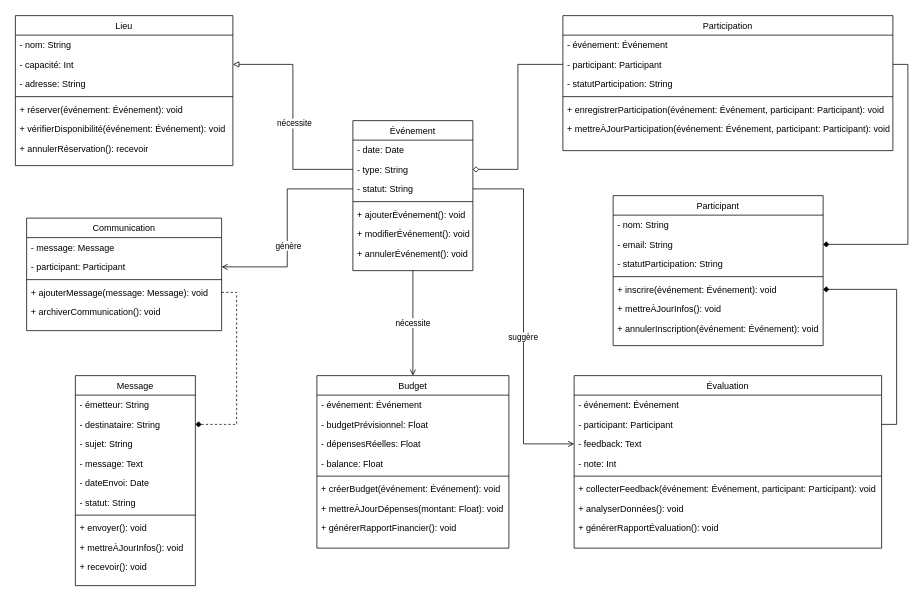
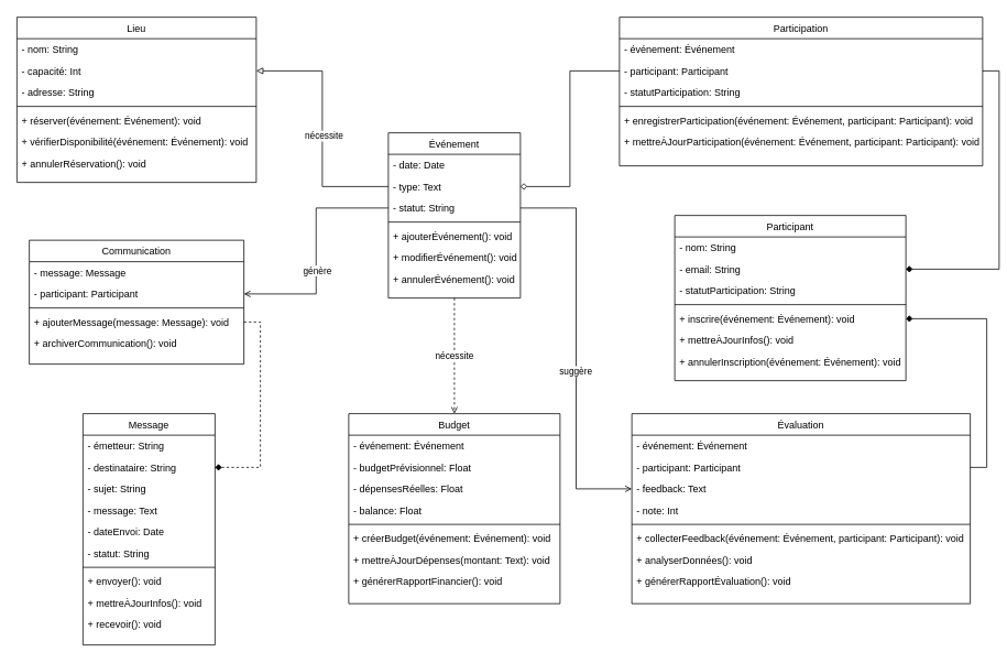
  <mxCell id="0" />
  <mxCell id="1" parent="0" />
  <mxCell id="2" value="Événement" style="swimlane;fontStyle=0;align=center;verticalAlign=top;childLayout=stackLayout;horizontal=1;startSize=26;horizontalStack=0;resizeParent=1;resizeLast=0;collapsible=1;marginBottom=0;rounded=0;shadow=0;strokeWidth=1;" parent="1" vertex="1"><mxGeometry x="470" y="160" width="160" height="200" as="geometry"><mxRectangle x="550" y="140" width="160" height="26" as="alternateBounds" /></mxGeometry></mxCell>
  <mxCell id="3" value="- date: Date" style="text;align=left;verticalAlign=top;spacingLeft=4;spacingRight=4;overflow=hidden;rotatable=0;points=[[0,0.5],[1,0.5]];portConstraint=eastwest;" parent="2" vertex="1"><mxGeometry y="26" width="160" height="26" as="geometry" /></mxCell>
- <mxCell id="4" value="- type: String" style="text;align=left;verticalAlign=top;spacingLeft=4;spacingRight=4;overflow=hidden;rotatable=0;points=[[0,0.5],[1,0.5]];portConstraint=eastwest;rounded=0;shadow=0;html=0;" parent="2" vertex="1"><mxGeometry y="52" width="160" height="26" as="geometry" /></mxCell>
+ <mxCell id="4" value="- type: Text" style="text;align=left;verticalAlign=top;spacingLeft=4;spacingRight=4;overflow=hidden;rotatable=0;points=[[0,0.5],[1,0.5]];portConstraint=eastwest;rounded=0;shadow=0;html=0;" parent="2" vertex="1"><mxGeometry y="52" width="160" height="26" as="geometry" /></mxCell>
  <mxCell id="5" value="- statut: String" style="text;align=left;verticalAlign=top;spacingLeft=4;spacingRight=4;overflow=hidden;rotatable=0;points=[[0,0.5],[1,0.5]];portConstraint=eastwest;rounded=0;shadow=0;html=0;" parent="2" vertex="1"><mxGeometry y="78" width="160" height="26" as="geometry" /></mxCell>
  <mxCell id="6" value="" style="line;html=1;strokeWidth=1;align=left;verticalAlign=middle;spacingTop=-1;spacingLeft=3;spacingRight=3;rotatable=0;labelPosition=right;points=[];portConstraint=eastwest;" parent="2" vertex="1"><mxGeometry y="104" width="160" height="8" as="geometry" /></mxCell>
  <mxCell id="7" value="+ ajouterÉvénement(): void" style="text;align=left;verticalAlign=top;spacingLeft=4;spacingRight=4;overflow=hidden;rotatable=0;points=[[0,0.5],[1,0.5]];portConstraint=eastwest;" parent="2" vertex="1"><mxGeometry y="112" width="160" height="26" as="geometry" /></mxCell>
  <mxCell id="8" value="+ modifierÉvénement(): void" style="text;align=left;verticalAlign=top;spacingLeft=4;spacingRight=4;overflow=hidden;rotatable=0;points=[[0,0.5],[1,0.5]];portConstraint=eastwest;" parent="2" vertex="1"><mxGeometry y="138" width="160" height="26" as="geometry" /></mxCell>
  <mxCell id="9" value="+ annulerÉvénement(): void" style="text;align=left;verticalAlign=top;spacingLeft=4;spacingRight=4;overflow=hidden;rotatable=0;points=[[0,0.5],[1,0.5]];portConstraint=eastwest;" vertex="1" parent="2"><mxGeometry y="164" width="160" height="26" as="geometry" /></mxCell>
  <mxCell id="10" value="Lieu" style="swimlane;fontStyle=0;align=center;verticalAlign=top;childLayout=stackLayout;horizontal=1;startSize=26;horizontalStack=0;resizeParent=1;resizeLast=0;collapsible=1;marginBottom=0;rounded=0;shadow=0;strokeWidth=1;" vertex="1" parent="1"><mxGeometry x="20" y="20" width="290" height="200" as="geometry"><mxRectangle x="550" y="140" width="160" height="26" as="alternateBounds" /></mxGeometry></mxCell>
  <mxCell id="11" value="- nom: String" style="text;align=left;verticalAlign=top;spacingLeft=4;spacingRight=4;overflow=hidden;rotatable=0;points=[[0,0.5],[1,0.5]];portConstraint=eastwest;" vertex="1" parent="10"><mxGeometry y="26" width="290" height="26" as="geometry" /></mxCell>
  <mxCell id="12" value="- capacité: Int" style="text;align=left;verticalAlign=top;spacingLeft=4;spacingRight=4;overflow=hidden;rotatable=0;points=[[0,0.5],[1,0.5]];portConstraint=eastwest;rounded=0;shadow=0;html=0;" vertex="1" parent="10"><mxGeometry y="52" width="290" height="26" as="geometry" /></mxCell>
  <mxCell id="13" value="- adresse: String" style="text;align=left;verticalAlign=top;spacingLeft=4;spacingRight=4;overflow=hidden;rotatable=0;points=[[0,0.5],[1,0.5]];portConstraint=eastwest;rounded=0;shadow=0;html=0;" vertex="1" parent="10"><mxGeometry y="78" width="290" height="26" as="geometry" /></mxCell>
  <mxCell id="14" value="" style="line;html=1;strokeWidth=1;align=left;verticalAlign=middle;spacingTop=-1;spacingLeft=3;spacingRight=3;rotatable=0;labelPosition=right;points=[];portConstraint=eastwest;" vertex="1" parent="10"><mxGeometry y="104" width="290" height="8" as="geometry" /></mxCell>
  <mxCell id="15" value="+ réserver(événement: Événement): void" style="text;align=left;verticalAlign=top;spacingLeft=4;spacingRight=4;overflow=hidden;rotatable=0;points=[[0,0.5],[1,0.5]];portConstraint=eastwest;" vertex="1" parent="10"><mxGeometry y="112" width="290" height="26" as="geometry" /></mxCell>
  <mxCell id="16" value="+ vérifierDisponibilité(événement: Événement): void" style="text;align=left;verticalAlign=top;spacingLeft=4;spacingRight=4;overflow=hidden;rotatable=0;points=[[0,0.5],[1,0.5]];portConstraint=eastwest;" vertex="1" parent="10"><mxGeometry y="138" width="290" height="26" as="geometry" /></mxCell>
- <mxCell id="17" value="+ annulerRéservation(): recevoir" style="text;align=left;verticalAlign=top;spacingLeft=4;spacingRight=4;overflow=hidden;rotatable=0;points=[[0,0.5],[1,0.5]];portConstraint=eastwest;" vertex="1" parent="10"><mxGeometry y="164" width="290" height="26" as="geometry" /></mxCell>
+ <mxCell id="17" value="+ annulerRéservation(): void" style="text;align=left;verticalAlign=top;spacingLeft=4;spacingRight=4;overflow=hidden;rotatable=0;points=[[0,0.5],[1,0.5]];portConstraint=eastwest;" vertex="1" parent="10"><mxGeometry y="164" width="290" height="26" as="geometry" /></mxCell>
  <mxCell id="18" value="Participant" style="swimlane;fontStyle=0;align=center;verticalAlign=top;childLayout=stackLayout;horizontal=1;startSize=26;horizontalStack=0;resizeParent=1;resizeLast=0;collapsible=1;marginBottom=0;rounded=0;shadow=0;strokeWidth=1;" vertex="1" parent="1"><mxGeometry x="817" y="260" width="280" height="200" as="geometry"><mxRectangle x="550" y="140" width="160" height="26" as="alternateBounds" /></mxGeometry></mxCell>
  <mxCell id="19" value="- nom: String" style="text;align=left;verticalAlign=top;spacingLeft=4;spacingRight=4;overflow=hidden;rotatable=0;points=[[0,0.5],[1,0.5]];portConstraint=eastwest;" vertex="1" parent="18"><mxGeometry y="26" width="280" height="26" as="geometry" /></mxCell>
  <mxCell id="20" value="- email: String" style="text;align=left;verticalAlign=top;spacingLeft=4;spacingRight=4;overflow=hidden;rotatable=0;points=[[0,0.5],[1,0.5]];portConstraint=eastwest;rounded=0;shadow=0;html=0;" vertex="1" parent="18"><mxGeometry y="52" width="280" height="26" as="geometry" /></mxCell>
  <mxCell id="21" value="- statutParticipation: String" style="text;align=left;verticalAlign=top;spacingLeft=4;spacingRight=4;overflow=hidden;rotatable=0;points=[[0,0.5],[1,0.5]];portConstraint=eastwest;rounded=0;shadow=0;html=0;" vertex="1" parent="18"><mxGeometry y="78" width="280" height="26" as="geometry" /></mxCell>
  <mxCell id="22" value="" style="line;html=1;strokeWidth=1;align=left;verticalAlign=middle;spacingTop=-1;spacingLeft=3;spacingRight=3;rotatable=0;labelPosition=right;points=[];portConstraint=eastwest;" vertex="1" parent="18"><mxGeometry y="104" width="280" height="8" as="geometry" /></mxCell>
  <mxCell id="23" value="+ inscrire(événement: Événement): void" style="text;align=left;verticalAlign=top;spacingLeft=4;spacingRight=4;overflow=hidden;rotatable=0;points=[[0,0.5],[1,0.5]];portConstraint=eastwest;" vertex="1" parent="18"><mxGeometry y="112" width="280" height="26" as="geometry" /></mxCell>
  <mxCell id="24" value="+ mettreÀJourInfos(): void" style="text;align=left;verticalAlign=top;spacingLeft=4;spacingRight=4;overflow=hidden;rotatable=0;points=[[0,0.5],[1,0.5]];portConstraint=eastwest;" vertex="1" parent="18"><mxGeometry y="138" width="280" height="26" as="geometry" /></mxCell>
  <mxCell id="25" value="+ annulerInscription(événement: Événement): void" style="text;align=left;verticalAlign=top;spacingLeft=4;spacingRight=4;overflow=hidden;rotatable=0;points=[[0,0.5],[1,0.5]];portConstraint=eastwest;" vertex="1" parent="18"><mxGeometry y="164" width="280" height="36" as="geometry" /></mxCell>
  <mxCell id="26" style="edgeStyle=orthogonalEdgeStyle;rounded=0;orthogonalLoop=1;jettySize=auto;html=1;entryX=1;entryY=0.5;entryDx=0;entryDy=0;exitX=1;exitY=0.5;exitDx=0;exitDy=0;endArrow=diamond;endFill=1;" edge="1" parent="1" source="29" target="20"><mxGeometry relative="1" as="geometry" /></mxCell>
  <mxCell id="27" value="Participation" style="swimlane;fontStyle=0;align=center;verticalAlign=top;childLayout=stackLayout;horizontal=1;startSize=26;horizontalStack=0;resizeParent=1;resizeLast=0;collapsible=1;marginBottom=0;rounded=0;shadow=0;strokeWidth=1;" vertex="1" parent="1"><mxGeometry x="750" y="20" width="440" height="180" as="geometry"><mxRectangle x="760" y="120" width="160" height="26" as="alternateBounds" /></mxGeometry></mxCell>
  <mxCell id="28" value="- événement: Événement" style="text;align=left;verticalAlign=top;spacingLeft=4;spacingRight=4;overflow=hidden;rotatable=0;points=[[0,0.5],[1,0.5]];portConstraint=eastwest;" vertex="1" parent="27"><mxGeometry y="26" width="440" height="26" as="geometry" /></mxCell>
  <mxCell id="29" value="- participant: Participant" style="text;align=left;verticalAlign=top;spacingLeft=4;spacingRight=4;overflow=hidden;rotatable=0;points=[[0,0.5],[1,0.5]];portConstraint=eastwest;rounded=0;shadow=0;html=0;" vertex="1" parent="27"><mxGeometry y="52" width="440" height="26" as="geometry" /></mxCell>
  <mxCell id="30" value="- statutParticipation: String" style="text;align=left;verticalAlign=top;spacingLeft=4;spacingRight=4;overflow=hidden;rotatable=0;points=[[0,0.5],[1,0.5]];portConstraint=eastwest;rounded=0;shadow=0;html=0;" vertex="1" parent="27"><mxGeometry y="78" width="440" height="26" as="geometry" /></mxCell>
  <mxCell id="31" value="" style="line;html=1;strokeWidth=1;align=left;verticalAlign=middle;spacingTop=-1;spacingLeft=3;spacingRight=3;rotatable=0;labelPosition=right;points=[];portConstraint=eastwest;" vertex="1" parent="27"><mxGeometry y="104" width="440" height="8" as="geometry" /></mxCell>
  <mxCell id="32" value="+ enregistrerParticipation(événement: Événement, participant: Participant): void" style="text;align=left;verticalAlign=top;spacingLeft=4;spacingRight=4;overflow=hidden;rotatable=0;points=[[0,0.5],[1,0.5]];portConstraint=eastwest;" vertex="1" parent="27"><mxGeometry y="112" width="440" height="26" as="geometry" /></mxCell>
  <mxCell id="33" value="+ mettreÀJourParticipation(événement: Événement, participant: Participant): void" style="text;align=left;verticalAlign=top;spacingLeft=4;spacingRight=4;overflow=hidden;rotatable=0;points=[[0,0.5],[1,0.5]];portConstraint=eastwest;" vertex="1" parent="27"><mxGeometry y="138" width="440" height="26" as="geometry" /></mxCell>
  <mxCell id="34" style="edgeStyle=orthogonalEdgeStyle;rounded=0;orthogonalLoop=1;jettySize=auto;html=1;entryX=1;entryY=0.5;entryDx=0;entryDy=0;exitX=1;exitY=0.5;exitDx=0;exitDy=0;endArrow=diamond;endFill=1;dashed=1;" edge="1" parent="1" source="39" target="43"><mxGeometry relative="1" as="geometry"><mxPoint x="310" y="415" as="sourcePoint" /></mxGeometry></mxCell>
  <mxCell id="35" value="Communication" style="swimlane;fontStyle=0;align=center;verticalAlign=top;childLayout=stackLayout;horizontal=1;startSize=26;horizontalStack=0;resizeParent=1;resizeLast=0;collapsible=1;marginBottom=0;rounded=0;shadow=0;strokeWidth=1;" vertex="1" parent="1"><mxGeometry x="35" y="290" width="260" height="150" as="geometry"><mxRectangle x="550" y="140" width="160" height="26" as="alternateBounds" /></mxGeometry></mxCell>
  <mxCell id="36" value="- message: Message" style="text;align=left;verticalAlign=top;spacingLeft=4;spacingRight=4;overflow=hidden;rotatable=0;points=[[0,0.5],[1,0.5]];portConstraint=eastwest;" vertex="1" parent="35"><mxGeometry y="26" width="260" height="26" as="geometry" /></mxCell>
  <mxCell id="37" value="- participant: Participant" style="text;align=left;verticalAlign=top;spacingLeft=4;spacingRight=4;overflow=hidden;rotatable=0;points=[[0,0.5],[1,0.5]];portConstraint=eastwest;rounded=0;shadow=0;html=0;" vertex="1" parent="35"><mxGeometry y="52" width="260" height="26" as="geometry" /></mxCell>
  <mxCell id="38" value="" style="line;html=1;strokeWidth=1;align=left;verticalAlign=middle;spacingTop=-1;spacingLeft=3;spacingRight=3;rotatable=0;labelPosition=right;points=[];portConstraint=eastwest;" vertex="1" parent="35"><mxGeometry y="78" width="260" height="8" as="geometry" /></mxCell>
  <mxCell id="39" value="+ ajouterMessage(message: Message): void" style="text;align=left;verticalAlign=top;spacingLeft=4;spacingRight=4;overflow=hidden;rotatable=0;points=[[0,0.5],[1,0.5]];portConstraint=eastwest;" vertex="1" parent="35"><mxGeometry y="86" width="260" height="26" as="geometry" /></mxCell>
  <mxCell id="40" value="+ archiverCommunication(): void" style="text;align=left;verticalAlign=top;spacingLeft=4;spacingRight=4;overflow=hidden;rotatable=0;points=[[0,0.5],[1,0.5]];portConstraint=eastwest;" vertex="1" parent="35"><mxGeometry y="112" width="260" height="26" as="geometry" /></mxCell>
  <mxCell id="41" value="Message" style="swimlane;fontStyle=0;align=center;verticalAlign=top;childLayout=stackLayout;horizontal=1;startSize=26;horizontalStack=0;resizeParent=1;resizeLast=0;collapsible=1;marginBottom=0;rounded=0;shadow=0;strokeWidth=1;" vertex="1" parent="1"><mxGeometry x="100" y="500" width="160" height="280" as="geometry"><mxRectangle x="550" y="140" width="160" height="26" as="alternateBounds" /></mxGeometry></mxCell>
  <mxCell id="42" value="- émetteur: String" style="text;align=left;verticalAlign=top;spacingLeft=4;spacingRight=4;overflow=hidden;rotatable=0;points=[[0,0.5],[1,0.5]];portConstraint=eastwest;" vertex="1" parent="41"><mxGeometry y="26" width="160" height="26" as="geometry" /></mxCell>
  <mxCell id="43" value="- destinataire: String" style="text;align=left;verticalAlign=top;spacingLeft=4;spacingRight=4;overflow=hidden;rotatable=0;points=[[0,0.5],[1,0.5]];portConstraint=eastwest;rounded=0;shadow=0;html=0;" vertex="1" parent="41"><mxGeometry y="52" width="160" height="26" as="geometry" /></mxCell>
  <mxCell id="44" value="- sujet: String" style="text;align=left;verticalAlign=top;spacingLeft=4;spacingRight=4;overflow=hidden;rotatable=0;points=[[0,0.5],[1,0.5]];portConstraint=eastwest;rounded=0;shadow=0;html=0;" vertex="1" parent="41"><mxGeometry y="78" width="160" height="26" as="geometry" /></mxCell>
  <mxCell id="45" value="- message: Text" style="text;align=left;verticalAlign=top;spacingLeft=4;spacingRight=4;overflow=hidden;rotatable=0;points=[[0,0.5],[1,0.5]];portConstraint=eastwest;rounded=0;shadow=0;html=0;" vertex="1" parent="41"><mxGeometry y="104" width="160" height="26" as="geometry" /></mxCell>
  <mxCell id="46" value="- dateEnvoi: Date" style="text;align=left;verticalAlign=top;spacingLeft=4;spacingRight=4;overflow=hidden;rotatable=0;points=[[0,0.5],[1,0.5]];portConstraint=eastwest;rounded=0;shadow=0;html=0;" vertex="1" parent="41"><mxGeometry y="130" width="160" height="26" as="geometry" /></mxCell>
  <mxCell id="47" value="- statut: String" style="text;align=left;verticalAlign=top;spacingLeft=4;spacingRight=4;overflow=hidden;rotatable=0;points=[[0,0.5],[1,0.5]];portConstraint=eastwest;rounded=0;shadow=0;html=0;" vertex="1" parent="41"><mxGeometry y="156" width="160" height="26" as="geometry" /></mxCell>
  <mxCell id="48" value="" style="line;html=1;strokeWidth=1;align=left;verticalAlign=middle;spacingTop=-1;spacingLeft=3;spacingRight=3;rotatable=0;labelPosition=right;points=[];portConstraint=eastwest;" vertex="1" parent="41"><mxGeometry y="182" width="160" height="8" as="geometry" /></mxCell>
  <mxCell id="49" value="+ envoyer(): void" style="text;align=left;verticalAlign=top;spacingLeft=4;spacingRight=4;overflow=hidden;rotatable=0;points=[[0,0.5],[1,0.5]];portConstraint=eastwest;" vertex="1" parent="41"><mxGeometry y="190" width="160" height="26" as="geometry" /></mxCell>
  <mxCell id="50" value="+ mettreÀJourInfos(): void" style="text;align=left;verticalAlign=top;spacingLeft=4;spacingRight=4;overflow=hidden;rotatable=0;points=[[0,0.5],[1,0.5]];portConstraint=eastwest;" vertex="1" parent="41"><mxGeometry y="216" width="160" height="26" as="geometry" /></mxCell>
  <mxCell id="51" value="+ recevoir(): void" style="text;align=left;verticalAlign=top;spacingLeft=4;spacingRight=4;overflow=hidden;rotatable=0;points=[[0,0.5],[1,0.5]];portConstraint=eastwest;" vertex="1" parent="41"><mxGeometry y="242" width="160" height="26" as="geometry" /></mxCell>
  <mxCell id="52" value="Budget" style="swimlane;fontStyle=0;align=center;verticalAlign=top;childLayout=stackLayout;horizontal=1;startSize=26;horizontalStack=0;resizeParent=1;resizeLast=0;collapsible=1;marginBottom=0;rounded=0;shadow=0;strokeWidth=1;" vertex="1" parent="1"><mxGeometry x="422" y="500" width="256" height="230" as="geometry"><mxRectangle x="550" y="140" width="160" height="26" as="alternateBounds" /></mxGeometry></mxCell>
  <mxCell id="53" value="- événement: Événement" style="text;align=left;verticalAlign=top;spacingLeft=4;spacingRight=4;overflow=hidden;rotatable=0;points=[[0,0.5],[1,0.5]];portConstraint=eastwest;" vertex="1" parent="52"><mxGeometry y="26" width="256" height="26" as="geometry" /></mxCell>
  <mxCell id="54" value="- budgetPrévisionnel: Float" style="text;align=left;verticalAlign=top;spacingLeft=4;spacingRight=4;overflow=hidden;rotatable=0;points=[[0,0.5],[1,0.5]];portConstraint=eastwest;rounded=0;shadow=0;html=0;" vertex="1" parent="52"><mxGeometry y="52" width="256" height="26" as="geometry" /></mxCell>
  <mxCell id="55" value="- dépensesRéelles: Float" style="text;align=left;verticalAlign=top;spacingLeft=4;spacingRight=4;overflow=hidden;rotatable=0;points=[[0,0.5],[1,0.5]];portConstraint=eastwest;rounded=0;shadow=0;html=0;" vertex="1" parent="52"><mxGeometry y="78" width="256" height="26" as="geometry" /></mxCell>
  <mxCell id="56" value="- balance: Float" style="text;align=left;verticalAlign=top;spacingLeft=4;spacingRight=4;overflow=hidden;rotatable=0;points=[[0,0.5],[1,0.5]];portConstraint=eastwest;rounded=0;shadow=0;html=0;" vertex="1" parent="52"><mxGeometry y="104" width="256" height="26" as="geometry" /></mxCell>
  <mxCell id="57" value="" style="line;html=1;strokeWidth=1;align=left;verticalAlign=middle;spacingTop=-1;spacingLeft=3;spacingRight=3;rotatable=0;labelPosition=right;points=[];portConstraint=eastwest;" vertex="1" parent="52"><mxGeometry y="130" width="256" height="8" as="geometry" /></mxCell>
  <mxCell id="58" value="+ créerBudget(événement: Événement): void" style="text;align=left;verticalAlign=top;spacingLeft=4;spacingRight=4;overflow=hidden;rotatable=0;points=[[0,0.5],[1,0.5]];portConstraint=eastwest;" vertex="1" parent="52"><mxGeometry y="138" width="256" height="26" as="geometry" /></mxCell>
- <mxCell id="59" value="+ mettreÀJourDépenses(montant: Float): void" style="text;align=left;verticalAlign=top;spacingLeft=4;spacingRight=4;overflow=hidden;rotatable=0;points=[[0,0.5],[1,0.5]];portConstraint=eastwest;" vertex="1" parent="52"><mxGeometry y="164" width="256" height="26" as="geometry" /></mxCell>
+ <mxCell id="59" value="+ mettreÀJourDépenses(montant: Text): void" style="text;align=left;verticalAlign=top;spacingLeft=4;spacingRight=4;overflow=hidden;rotatable=0;points=[[0,0.5],[1,0.5]];portConstraint=eastwest;" vertex="1" parent="52"><mxGeometry y="164" width="256" height="26" as="geometry" /></mxCell>
  <mxCell id="60" value="+ générerRapportFinancier(): void" style="text;align=left;verticalAlign=top;spacingLeft=4;spacingRight=4;overflow=hidden;rotatable=0;points=[[0,0.5],[1,0.5]];portConstraint=eastwest;" vertex="1" parent="52"><mxGeometry y="190" width="256" height="26" as="geometry" /></mxCell>
  <mxCell id="61" value="Évaluation" style="swimlane;fontStyle=0;align=center;verticalAlign=top;childLayout=stackLayout;horizontal=1;startSize=26;horizontalStack=0;resizeParent=1;resizeLast=0;collapsible=1;marginBottom=0;rounded=0;shadow=0;strokeWidth=1;" vertex="1" parent="1"><mxGeometry x="765" y="500" width="410" height="230" as="geometry"><mxRectangle x="550" y="140" width="160" height="26" as="alternateBounds" /></mxGeometry></mxCell>
  <mxCell id="62" value="- événement: Événement" style="text;align=left;verticalAlign=top;spacingLeft=4;spacingRight=4;overflow=hidden;rotatable=0;points=[[0,0.5],[1,0.5]];portConstraint=eastwest;" vertex="1" parent="61"><mxGeometry y="26" width="410" height="26" as="geometry" /></mxCell>
  <mxCell id="63" value="- participant: Participant" style="text;align=left;verticalAlign=top;spacingLeft=4;spacingRight=4;overflow=hidden;rotatable=0;points=[[0,0.5],[1,0.5]];portConstraint=eastwest;rounded=0;shadow=0;html=0;" vertex="1" parent="61"><mxGeometry y="52" width="410" height="26" as="geometry" /></mxCell>
  <mxCell id="64" value="- feedback: Text" style="text;align=left;verticalAlign=top;spacingLeft=4;spacingRight=4;overflow=hidden;rotatable=0;points=[[0,0.5],[1,0.5]];portConstraint=eastwest;rounded=0;shadow=0;html=0;" vertex="1" parent="61"><mxGeometry y="78" width="410" height="26" as="geometry" /></mxCell>
  <mxCell id="65" value="- note: Int" style="text;align=left;verticalAlign=top;spacingLeft=4;spacingRight=4;overflow=hidden;rotatable=0;points=[[0,0.5],[1,0.5]];portConstraint=eastwest;rounded=0;shadow=0;html=0;" vertex="1" parent="61"><mxGeometry y="104" width="410" height="26" as="geometry" /></mxCell>
  <mxCell id="66" value="" style="line;html=1;strokeWidth=1;align=left;verticalAlign=middle;spacingTop=-1;spacingLeft=3;spacingRight=3;rotatable=0;labelPosition=right;points=[];portConstraint=eastwest;" vertex="1" parent="61"><mxGeometry y="130" width="410" height="8" as="geometry" /></mxCell>
  <mxCell id="67" value="+ collecterFeedback(événement: Événement, participant: Participant): void" style="text;align=left;verticalAlign=top;spacingLeft=4;spacingRight=4;overflow=hidden;rotatable=0;points=[[0,0.5],[1,0.5]];portConstraint=eastwest;" vertex="1" parent="61"><mxGeometry y="138" width="410" height="26" as="geometry" /></mxCell>
  <mxCell id="68" value="+ analyserDonnées(): void" style="text;align=left;verticalAlign=top;spacingLeft=4;spacingRight=4;overflow=hidden;rotatable=0;points=[[0,0.5],[1,0.5]];portConstraint=eastwest;" vertex="1" parent="61"><mxGeometry y="164" width="410" height="26" as="geometry" /></mxCell>
  <mxCell id="69" value="+ générerRapportÉvaluation(): void" style="text;align=left;verticalAlign=top;spacingLeft=4;spacingRight=4;overflow=hidden;rotatable=0;points=[[0,0.5],[1,0.5]];portConstraint=eastwest;" vertex="1" parent="61"><mxGeometry y="190" width="410" height="26" as="geometry" /></mxCell>
  <mxCell id="70" style="edgeStyle=orthogonalEdgeStyle;rounded=0;orthogonalLoop=1;jettySize=auto;html=1;entryX=1;entryY=0.5;entryDx=0;entryDy=0;endArrow=block;endFill=0;" edge="1" parent="1" source="4" target="12"><mxGeometry relative="1" as="geometry" /></mxCell>
  <mxCell id="71" value="nécessite" style="edgeLabel;html=1;align=center;verticalAlign=middle;resizable=0;points=[];" vertex="1" connectable="0" parent="70"><mxGeometry x="-0.053" y="-1" relative="1" as="geometry"><mxPoint as="offset" /></mxGeometry></mxCell>
  <mxCell id="72" style="edgeStyle=orthogonalEdgeStyle;rounded=0;orthogonalLoop=1;jettySize=auto;html=1;entryX=0;entryY=0.5;entryDx=0;entryDy=0;startArrow=diamond;startFill=0;endArrow=none;endFill=0;" edge="1" parent="1" source="4" target="29"><mxGeometry relative="1" as="geometry" /></mxCell>
  <mxCell id="73" style="edgeStyle=orthogonalEdgeStyle;rounded=0;orthogonalLoop=1;jettySize=auto;html=1;entryX=0;entryY=0.5;entryDx=0;entryDy=0;endArrow=open;endFill=0;" edge="1" parent="1" source="5" target="64"><mxGeometry relative="1" as="geometry" /></mxCell>
  <mxCell id="74" value="suggère" style="edgeLabel;html=1;align=center;verticalAlign=middle;resizable=0;points=[];" vertex="1" connectable="0" parent="73"><mxGeometry x="0.117" y="-1" relative="1" as="geometry"><mxPoint as="offset" /></mxGeometry></mxCell>
  <mxCell id="75" style="edgeStyle=orthogonalEdgeStyle;rounded=0;orthogonalLoop=1;jettySize=auto;html=1;entryX=1;entryY=0.5;entryDx=0;entryDy=0;endArrow=diamond;endFill=1;exitX=1;exitY=0.5;exitDx=0;exitDy=0;" edge="1" parent="1" source="63" target="23"><mxGeometry relative="1" as="geometry" /></mxCell>
- <mxCell id="76" style="edgeStyle=orthogonalEdgeStyle;rounded=0;orthogonalLoop=1;jettySize=auto;html=1;entryX=0.5;entryY=0;entryDx=0;entryDy=0;exitX=0.5;exitY=1;exitDx=0;exitDy=0;endArrow=open;endFill=0;" edge="1" parent="1" source="2" target="52"><mxGeometry relative="1" as="geometry" /></mxCell>
+ <mxCell id="76" style="edgeStyle=orthogonalEdgeStyle;rounded=0;orthogonalLoop=1;jettySize=auto;html=1;entryX=0.5;entryY=0;entryDx=0;entryDy=0;exitX=0.5;exitY=1;exitDx=0;exitDy=0;endArrow=open;endFill=0;dashed=1;" edge="1" parent="1" source="2" target="52"><mxGeometry relative="1" as="geometry" /></mxCell>
  <mxCell id="77" value="nécessite" style="edgeLabel;html=1;align=center;verticalAlign=middle;resizable=0;points=[];" vertex="1" connectable="0" parent="76"><mxGeometry x="-0.017" y="-1" relative="1" as="geometry"><mxPoint as="offset" /></mxGeometry></mxCell>
  <mxCell id="78" style="edgeStyle=orthogonalEdgeStyle;rounded=0;orthogonalLoop=1;jettySize=auto;html=1;entryX=1;entryY=0.5;entryDx=0;entryDy=0;endArrow=open;endFill=0;" edge="1" parent="1" source="5" target="37"><mxGeometry relative="1" as="geometry" /></mxCell>
  <mxCell id="79" value="génère" style="edgeLabel;html=1;align=center;verticalAlign=middle;resizable=0;points=[];" vertex="1" connectable="0" parent="78"><mxGeometry x="0.167" y="1" relative="1" as="geometry"><mxPoint as="offset" /></mxGeometry></mxCell>
